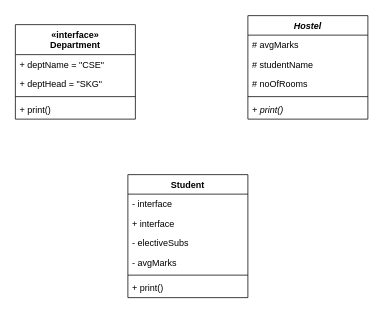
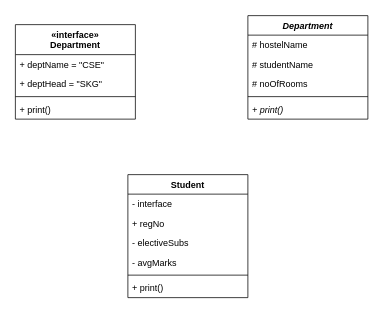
  <mxCell id="0" />
  <mxCell id="1" parent="0" />
  <mxCell id="2" value="«interface»&#10;Department" style="swimlane;fontStyle=1;align=center;verticalAlign=top;childLayout=stackLayout;horizontal=1;startSize=40;horizontalStack=0;resizeParent=1;resizeParentMax=0;resizeLast=0;collapsible=1;marginBottom=0;" parent="1" vertex="1"><mxGeometry x="20" y="32" width="160" height="126" as="geometry" /></mxCell>
  <mxCell id="3" value="+ deptName = &quot;CSE&quot;" style="text;strokeColor=none;fillColor=none;align=left;verticalAlign=top;spacingLeft=4;spacingRight=4;overflow=hidden;rotatable=0;points=[[0,0.5],[1,0.5]];portConstraint=eastwest;" parent="2" vertex="1"><mxGeometry y="40" width="160" height="26" as="geometry" /></mxCell>
  <mxCell id="4" value="+ deptHead = &quot;SKG&quot;" style="text;strokeColor=none;fillColor=none;align=left;verticalAlign=top;spacingLeft=4;spacingRight=4;overflow=hidden;rotatable=0;points=[[0,0.5],[1,0.5]];portConstraint=eastwest;" parent="2" vertex="1"><mxGeometry y="66" width="160" height="26" as="geometry" /></mxCell>
  <mxCell id="5" value="" style="line;strokeWidth=1;fillColor=none;align=left;verticalAlign=middle;spacingTop=-1;spacingLeft=3;spacingRight=3;rotatable=0;labelPosition=right;points=[];portConstraint=eastwest;" parent="2" vertex="1"><mxGeometry y="92" width="160" height="8" as="geometry" /></mxCell>
  <mxCell id="6" value="+ print()" style="text;strokeColor=none;fillColor=none;align=left;verticalAlign=top;spacingLeft=4;spacingRight=4;overflow=hidden;rotatable=0;points=[[0,0.5],[1,0.5]];portConstraint=eastwest;" parent="2" vertex="1"><mxGeometry y="100" width="160" height="26" as="geometry" /></mxCell>
  <mxCell id="7" value="Student" style="swimlane;fontStyle=1;align=center;verticalAlign=top;childLayout=stackLayout;horizontal=1;startSize=26;horizontalStack=0;resizeParent=1;resizeParentMax=0;resizeLast=0;collapsible=1;marginBottom=0;" parent="1" vertex="1"><mxGeometry x="170" y="232" width="160" height="164" as="geometry" /></mxCell>
  <mxCell id="8" value="- interface" style="text;strokeColor=none;fillColor=none;align=left;verticalAlign=top;spacingLeft=4;spacingRight=4;overflow=hidden;rotatable=0;points=[[0,0.5],[1,0.5]];portConstraint=eastwest;" parent="7" vertex="1"><mxGeometry y="26" width="160" height="26" as="geometry" /></mxCell>
- <mxCell id="9" value="+ interface" style="text;strokeColor=none;fillColor=none;align=left;verticalAlign=top;spacingLeft=4;spacingRight=4;overflow=hidden;rotatable=0;points=[[0,0.5],[1,0.5]];portConstraint=eastwest;" parent="7" vertex="1"><mxGeometry y="52" width="160" height="26" as="geometry" /></mxCell>
+ <mxCell id="9" value="+ regNo" style="text;strokeColor=none;fillColor=none;align=left;verticalAlign=top;spacingLeft=4;spacingRight=4;overflow=hidden;rotatable=0;points=[[0,0.5],[1,0.5]];portConstraint=eastwest;" parent="7" vertex="1"><mxGeometry y="52" width="160" height="26" as="geometry" /></mxCell>
  <mxCell id="10" value="- electiveSubs" style="text;strokeColor=none;fillColor=none;align=left;verticalAlign=top;spacingLeft=4;spacingRight=4;overflow=hidden;rotatable=0;points=[[0,0.5],[1,0.5]];portConstraint=eastwest;" parent="7" vertex="1"><mxGeometry y="78" width="160" height="26" as="geometry" /></mxCell>
  <mxCell id="11" value="- avgMarks" style="text;strokeColor=none;fillColor=none;align=left;verticalAlign=top;spacingLeft=4;spacingRight=4;overflow=hidden;rotatable=0;points=[[0,0.5],[1,0.5]];portConstraint=eastwest;" parent="7" vertex="1"><mxGeometry y="104" width="160" height="26" as="geometry" /></mxCell>
  <mxCell id="12" value="" style="line;strokeWidth=1;fillColor=none;align=left;verticalAlign=middle;spacingTop=-1;spacingLeft=3;spacingRight=3;rotatable=0;labelPosition=right;points=[];portConstraint=eastwest;" parent="7" vertex="1"><mxGeometry y="130" width="160" height="8" as="geometry" /></mxCell>
  <mxCell id="13" value="+ print()" style="text;strokeColor=none;fillColor=none;align=left;verticalAlign=top;spacingLeft=4;spacingRight=4;overflow=hidden;rotatable=0;points=[[0,0.5],[1,0.5]];portConstraint=eastwest;" parent="7" vertex="1"><mxGeometry y="138" width="160" height="26" as="geometry" /></mxCell>
- <mxCell id="14" value="Hostel" style="swimlane;fontStyle=3;align=center;verticalAlign=top;childLayout=stackLayout;horizontal=1;startSize=26;horizontalStack=0;resizeParent=1;resizeParentMax=0;resizeLast=0;collapsible=1;marginBottom=0;" parent="1" vertex="1"><mxGeometry x="330" y="20" width="160" height="138" as="geometry"><mxRectangle x="470" y="98" width="70" height="26" as="alternateBounds" /></mxGeometry></mxCell>
- <mxCell id="15" value="# avgMarks" style="text;strokeColor=none;fillColor=none;align=left;verticalAlign=top;spacingLeft=4;spacingRight=4;overflow=hidden;rotatable=0;points=[[0,0.5],[1,0.5]];portConstraint=eastwest;" parent="14" vertex="1"><mxGeometry y="26" width="160" height="26" as="geometry" /></mxCell>
+ <mxCell id="14" value="Department" style="swimlane;fontStyle=3;align=center;verticalAlign=top;childLayout=stackLayout;horizontal=1;startSize=26;horizontalStack=0;resizeParent=1;resizeParentMax=0;resizeLast=0;collapsible=1;marginBottom=0;" parent="1" vertex="1"><mxGeometry x="330" y="20" width="160" height="138" as="geometry"><mxRectangle x="470" y="98" width="70" height="26" as="alternateBounds" /></mxGeometry></mxCell>
+ <mxCell id="15" value="# hostelName" style="text;strokeColor=none;fillColor=none;align=left;verticalAlign=top;spacingLeft=4;spacingRight=4;overflow=hidden;rotatable=0;points=[[0,0.5],[1,0.5]];portConstraint=eastwest;" parent="14" vertex="1"><mxGeometry y="26" width="160" height="26" as="geometry" /></mxCell>
  <mxCell id="16" value="# studentName" style="text;strokeColor=none;fillColor=none;align=left;verticalAlign=top;spacingLeft=4;spacingRight=4;overflow=hidden;rotatable=0;points=[[0,0.5],[1,0.5]];portConstraint=eastwest;" parent="14" vertex="1"><mxGeometry y="52" width="160" height="26" as="geometry" /></mxCell>
  <mxCell id="17" value="# noOfRooms" style="text;strokeColor=none;fillColor=none;align=left;verticalAlign=top;spacingLeft=4;spacingRight=4;overflow=hidden;rotatable=0;points=[[0,0.5],[1,0.5]];portConstraint=eastwest;" parent="14" vertex="1"><mxGeometry y="78" width="160" height="26" as="geometry" /></mxCell>
  <mxCell id="18" value="" style="line;strokeWidth=1;fillColor=none;align=left;verticalAlign=middle;spacingTop=-1;spacingLeft=3;spacingRight=3;rotatable=0;labelPosition=right;points=[];portConstraint=eastwest;" parent="14" vertex="1"><mxGeometry y="104" width="160" height="8" as="geometry" /></mxCell>
  <mxCell id="19" value="+ print()" style="text;strokeColor=none;fillColor=none;align=left;verticalAlign=top;spacingLeft=4;spacingRight=4;overflow=hidden;rotatable=0;points=[[0,0.5],[1,0.5]];portConstraint=eastwest;fontStyle=2" parent="14" vertex="1"><mxGeometry y="112" width="160" height="26" as="geometry" /></mxCell>
